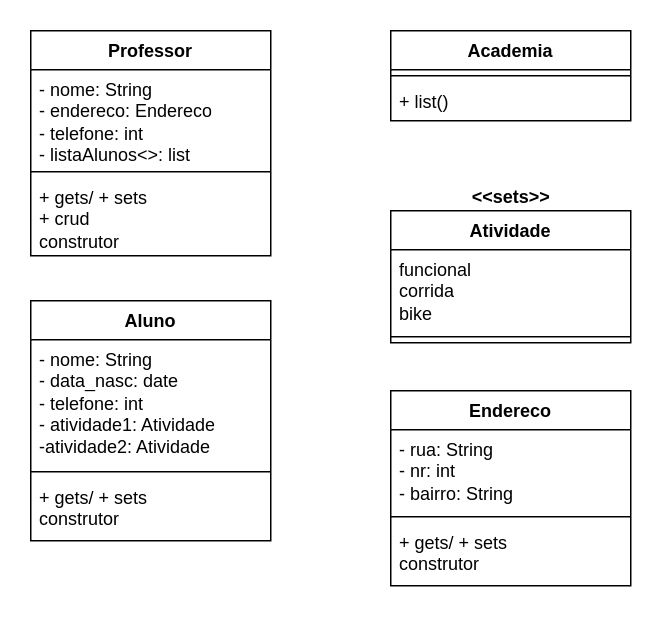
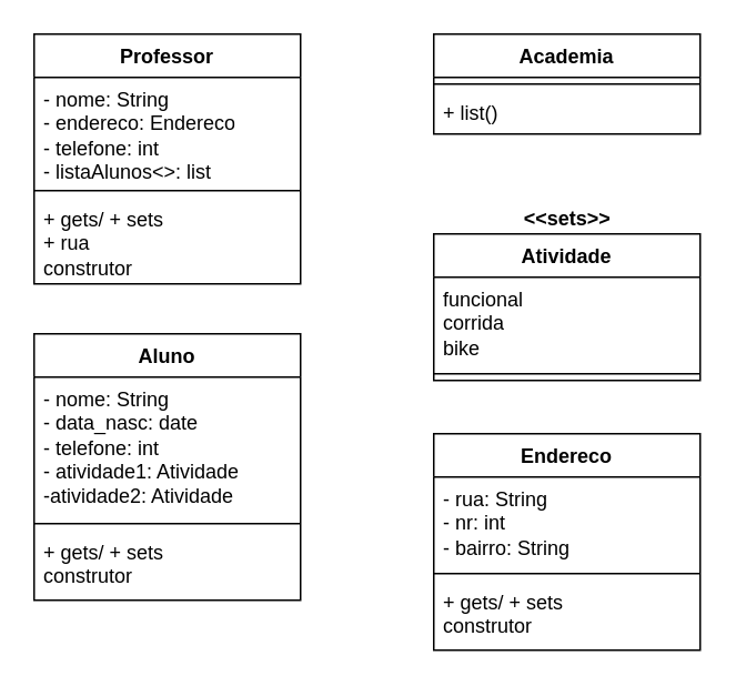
  <mxCell id="0" />
  <mxCell id="1" parent="0" />
  <mxCell id="2" value="Aluno" style="swimlane;fontStyle=1;align=center;verticalAlign=top;childLayout=stackLayout;horizontal=1;startSize=26;horizontalStack=0;resizeParent=1;resizeParentMax=0;resizeLast=0;collapsible=1;marginBottom=0;whiteSpace=wrap;html=1;" vertex="1" parent="1"><mxGeometry x="20" y="200" width="160" height="160" as="geometry" /></mxCell>
  <mxCell id="3" value="&lt;div&gt;- nome: String&lt;/div&gt;&lt;div&gt;- data_nasc: date&lt;/div&gt;&lt;div&gt;- telefone: int&lt;/div&gt;&lt;div&gt;- atividade1: Atividade&lt;/div&gt;&lt;div&gt;-atividade2: Atividade&lt;/div&gt;" style="text;strokeColor=none;fillColor=none;align=left;verticalAlign=top;spacingLeft=4;spacingRight=4;overflow=hidden;rotatable=0;points=[[0,0.5],[1,0.5]];portConstraint=eastwest;whiteSpace=wrap;html=1;" vertex="1" parent="2"><mxGeometry y="26" width="160" height="84" as="geometry" /></mxCell>
  <mxCell id="4" value="" style="line;strokeWidth=1;fillColor=none;align=left;verticalAlign=middle;spacingTop=-1;spacingLeft=3;spacingRight=3;rotatable=0;labelPosition=right;points=[];portConstraint=eastwest;strokeColor=inherit;" vertex="1" parent="2"><mxGeometry y="110" width="160" height="8" as="geometry" /></mxCell>
  <mxCell id="5" value="+ gets/ + sets&lt;div&gt;construtor&lt;/div&gt;" style="text;strokeColor=none;fillColor=none;align=left;verticalAlign=top;spacingLeft=4;spacingRight=4;overflow=hidden;rotatable=0;points=[[0,0.5],[1,0.5]];portConstraint=eastwest;whiteSpace=wrap;html=1;" vertex="1" parent="2"><mxGeometry y="118" width="160" height="42" as="geometry" /></mxCell>
  <mxCell id="6" value="Academia" style="swimlane;fontStyle=1;align=center;verticalAlign=top;childLayout=stackLayout;horizontal=1;startSize=26;horizontalStack=0;resizeParent=1;resizeParentMax=0;resizeLast=0;collapsible=1;marginBottom=0;whiteSpace=wrap;html=1;" vertex="1" parent="1"><mxGeometry x="260" y="20" width="160" height="60" as="geometry" /></mxCell>
  <mxCell id="7" value="" style="line;strokeWidth=1;fillColor=none;align=left;verticalAlign=middle;spacingTop=-1;spacingLeft=3;spacingRight=3;rotatable=0;labelPosition=right;points=[];portConstraint=eastwest;strokeColor=inherit;" vertex="1" parent="6"><mxGeometry y="26" width="160" height="8" as="geometry" /></mxCell>
  <mxCell id="8" value="+ list()" style="text;strokeColor=none;fillColor=none;align=left;verticalAlign=top;spacingLeft=4;spacingRight=4;overflow=hidden;rotatable=0;points=[[0,0.5],[1,0.5]];portConstraint=eastwest;whiteSpace=wrap;html=1;" vertex="1" parent="6"><mxGeometry y="34" width="160" height="26" as="geometry" /></mxCell>
  <mxCell id="9" value="Endereco" style="swimlane;fontStyle=1;align=center;verticalAlign=top;childLayout=stackLayout;horizontal=1;startSize=26;horizontalStack=0;resizeParent=1;resizeParentMax=0;resizeLast=0;collapsible=1;marginBottom=0;whiteSpace=wrap;html=1;" vertex="1" parent="1"><mxGeometry x="260" y="260" width="160" height="130" as="geometry" /></mxCell>
  <mxCell id="10" value="- rua: String&lt;div&gt;- nr: int&lt;/div&gt;&lt;div&gt;- bairro: String&lt;/div&gt;" style="text;strokeColor=none;fillColor=none;align=left;verticalAlign=top;spacingLeft=4;spacingRight=4;overflow=hidden;rotatable=0;points=[[0,0.5],[1,0.5]];portConstraint=eastwest;whiteSpace=wrap;html=1;" vertex="1" parent="9"><mxGeometry y="26" width="160" height="54" as="geometry" /></mxCell>
  <mxCell id="11" value="" style="line;strokeWidth=1;fillColor=none;align=left;verticalAlign=middle;spacingTop=-1;spacingLeft=3;spacingRight=3;rotatable=0;labelPosition=right;points=[];portConstraint=eastwest;strokeColor=inherit;" vertex="1" parent="9"><mxGeometry y="80" width="160" height="8" as="geometry" /></mxCell>
  <mxCell id="12" value="+ gets/ + sets&lt;div&gt;construtor&lt;/div&gt;" style="text;strokeColor=none;fillColor=none;align=left;verticalAlign=top;spacingLeft=4;spacingRight=4;overflow=hidden;rotatable=0;points=[[0,0.5],[1,0.5]];portConstraint=eastwest;whiteSpace=wrap;html=1;" vertex="1" parent="9"><mxGeometry y="88" width="160" height="42" as="geometry" /></mxCell>
  <mxCell id="13" value="Atividade" style="swimlane;fontStyle=1;align=center;verticalAlign=top;childLayout=stackLayout;horizontal=1;startSize=26;horizontalStack=0;resizeParent=1;resizeParentMax=0;resizeLast=0;collapsible=1;marginBottom=0;whiteSpace=wrap;html=1;" vertex="1" parent="1"><mxGeometry x="260" y="140" width="160" height="88" as="geometry" /></mxCell>
  <mxCell id="14" value="funcional&lt;div&gt;corrida&lt;/div&gt;&lt;div&gt;bike&lt;/div&gt;" style="text;strokeColor=none;fillColor=none;align=left;verticalAlign=top;spacingLeft=4;spacingRight=4;overflow=hidden;rotatable=0;points=[[0,0.5],[1,0.5]];portConstraint=eastwest;whiteSpace=wrap;html=1;" vertex="1" parent="13"><mxGeometry y="26" width="160" height="54" as="geometry" /></mxCell>
  <mxCell id="15" value="" style="line;strokeWidth=1;fillColor=none;align=left;verticalAlign=middle;spacingTop=-1;spacingLeft=3;spacingRight=3;rotatable=0;labelPosition=right;points=[];portConstraint=eastwest;strokeColor=inherit;" vertex="1" parent="13"><mxGeometry y="80" width="160" height="8" as="geometry" /></mxCell>
  <mxCell id="16" value="Professor" style="swimlane;fontStyle=1;align=center;verticalAlign=top;childLayout=stackLayout;horizontal=1;startSize=26;horizontalStack=0;resizeParent=1;resizeParentMax=0;resizeLast=0;collapsible=1;marginBottom=0;whiteSpace=wrap;html=1;" vertex="1" parent="1"><mxGeometry x="20" y="20" width="160" height="150" as="geometry" /></mxCell>
  <mxCell id="17" value="- nome: String&lt;div&gt;- endereco: Endereco&lt;/div&gt;&lt;div&gt;- telefone: int&lt;/div&gt;&lt;div&gt;- listaAlunos&amp;lt;&amp;gt;: list&lt;/div&gt;" style="text;strokeColor=none;fillColor=none;align=left;verticalAlign=top;spacingLeft=4;spacingRight=4;overflow=hidden;rotatable=0;points=[[0,0.5],[1,0.5]];portConstraint=eastwest;whiteSpace=wrap;html=1;" vertex="1" parent="16"><mxGeometry y="26" width="160" height="64" as="geometry" /></mxCell>
  <mxCell id="18" value="" style="line;strokeWidth=1;fillColor=none;align=left;verticalAlign=middle;spacingTop=-1;spacingLeft=3;spacingRight=3;rotatable=0;labelPosition=right;points=[];portConstraint=eastwest;strokeColor=inherit;" vertex="1" parent="16"><mxGeometry y="90" width="160" height="8" as="geometry" /></mxCell>
- <mxCell id="19" value="+ gets/ + sets&lt;div&gt;+ crud&lt;/div&gt;&lt;div&gt;construtor&lt;/div&gt;" style="text;strokeColor=none;fillColor=none;align=left;verticalAlign=top;spacingLeft=4;spacingRight=4;overflow=hidden;rotatable=0;points=[[0,0.5],[1,0.5]];portConstraint=eastwest;whiteSpace=wrap;html=1;" vertex="1" parent="16"><mxGeometry y="98" width="160" height="52" as="geometry" /></mxCell>
+ <mxCell id="19" value="+ gets/ + sets&lt;div&gt;+ rua&lt;/div&gt;&lt;div&gt;construtor&lt;/div&gt;" style="text;strokeColor=none;fillColor=none;align=left;verticalAlign=top;spacingLeft=4;spacingRight=4;overflow=hidden;rotatable=0;points=[[0,0.5],[1,0.5]];portConstraint=eastwest;whiteSpace=wrap;html=1;" vertex="1" parent="16"><mxGeometry y="98" width="160" height="52" as="geometry" /></mxCell>
  <mxCell id="20" value="&amp;lt;&amp;lt;sets&amp;gt;&amp;gt;" style="text;align=center;fontStyle=1;verticalAlign=middle;spacingLeft=3;spacingRight=3;strokeColor=none;rotatable=0;points=[[0,0.5],[1,0.5]];portConstraint=eastwest;html=1;" vertex="1" parent="1"><mxGeometry x="300" y="118" width="80" height="26" as="geometry" /></mxCell>
